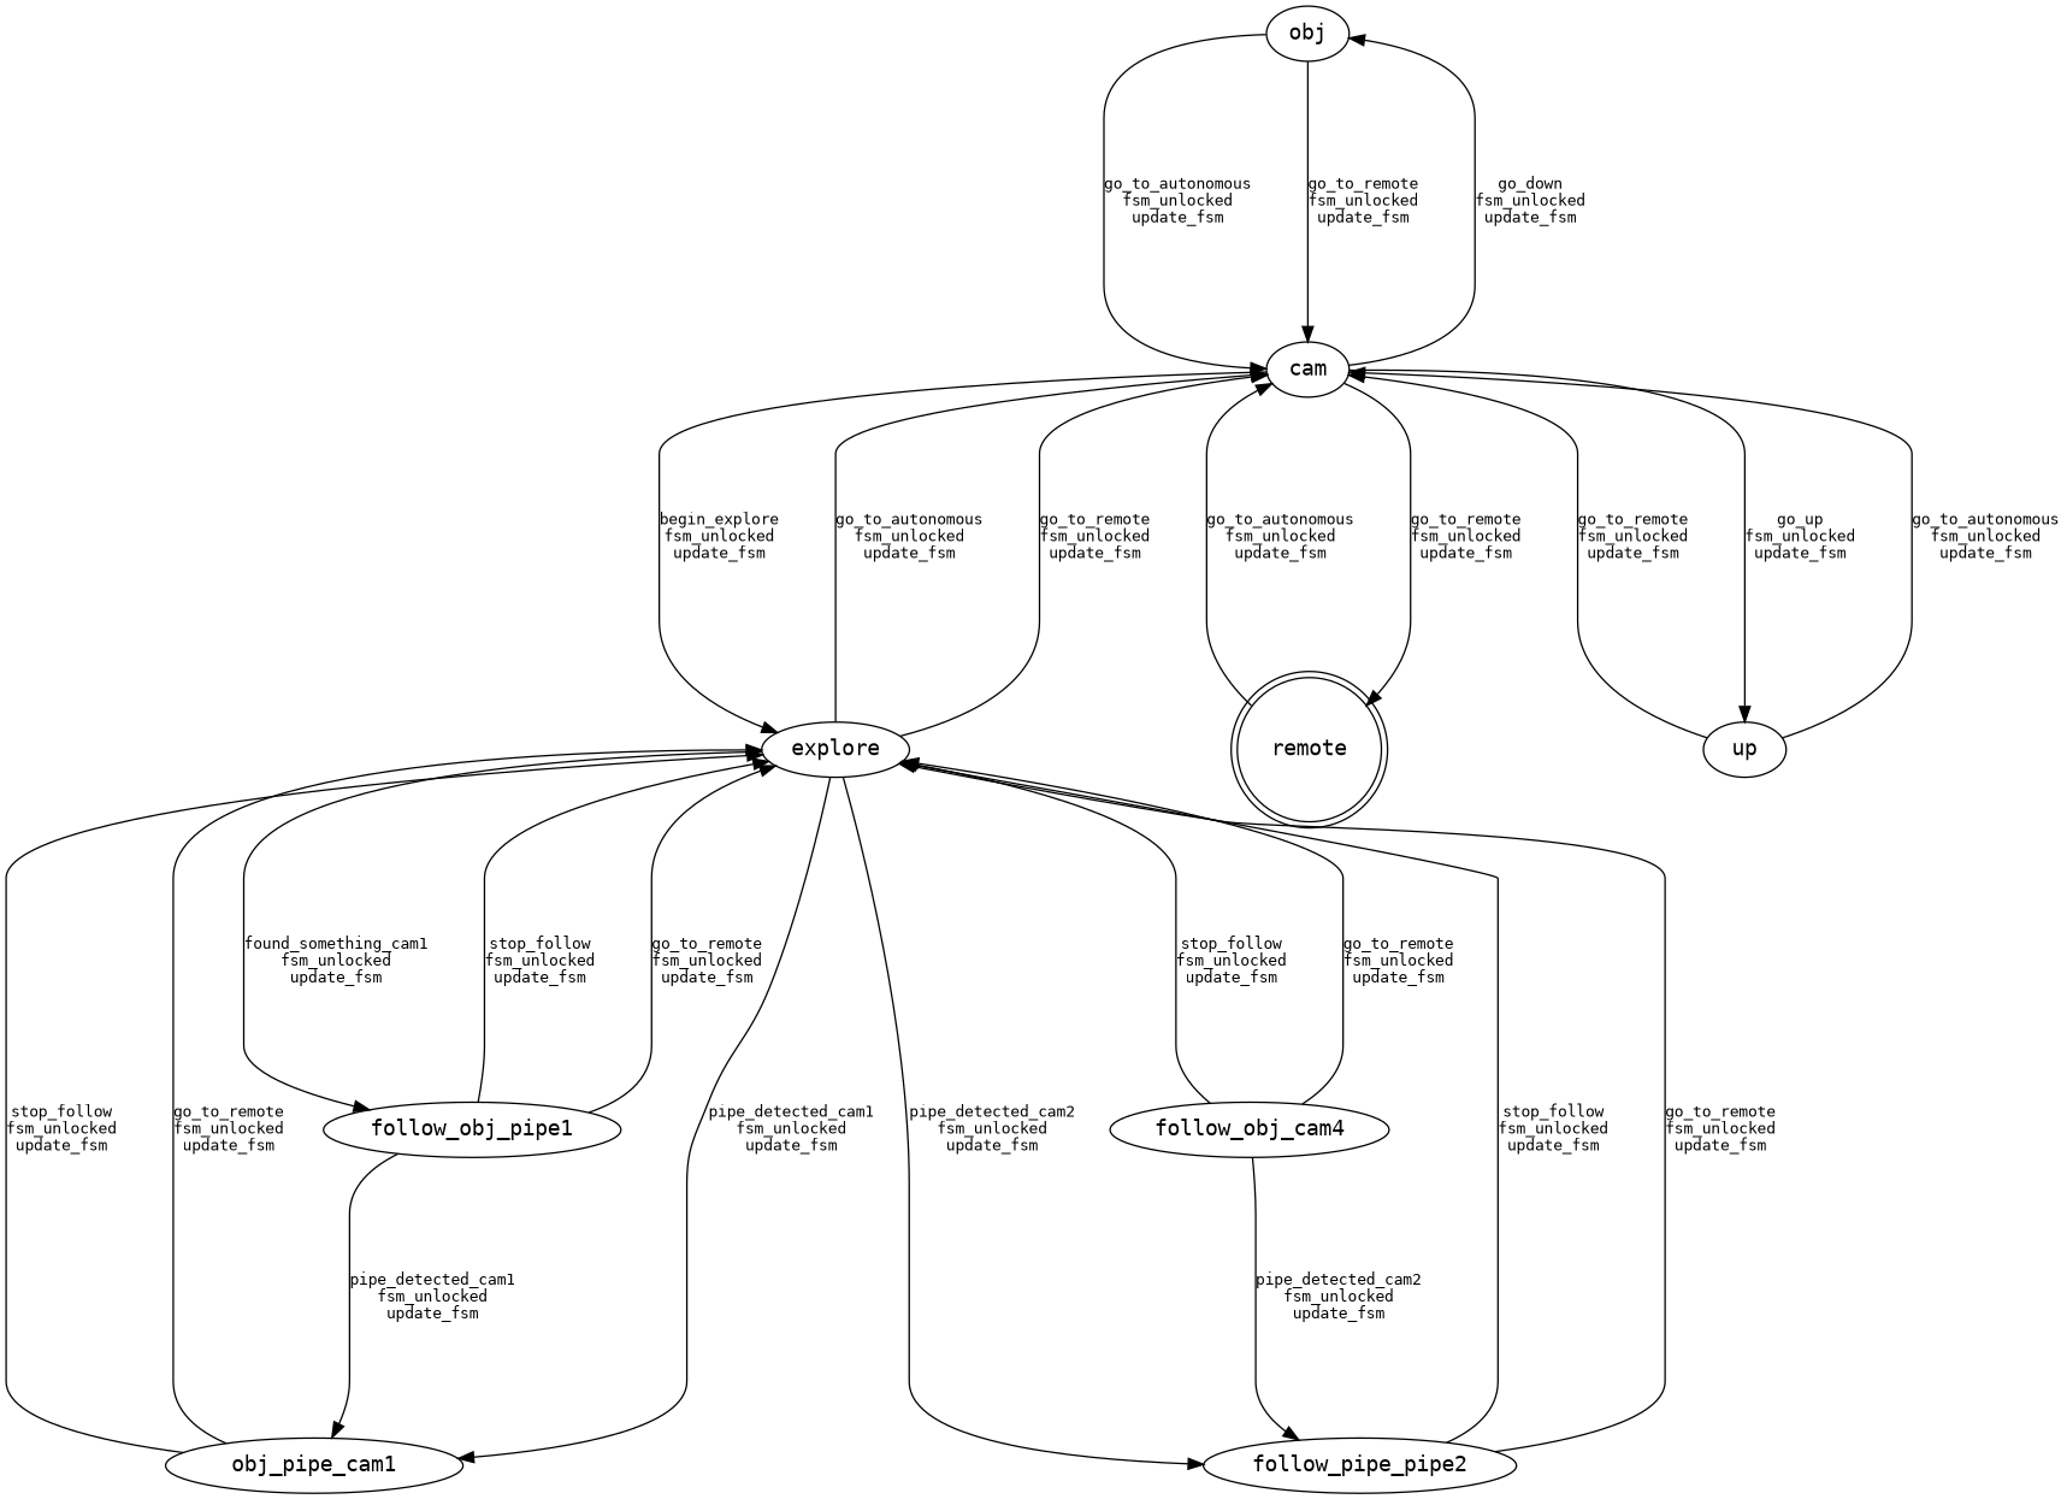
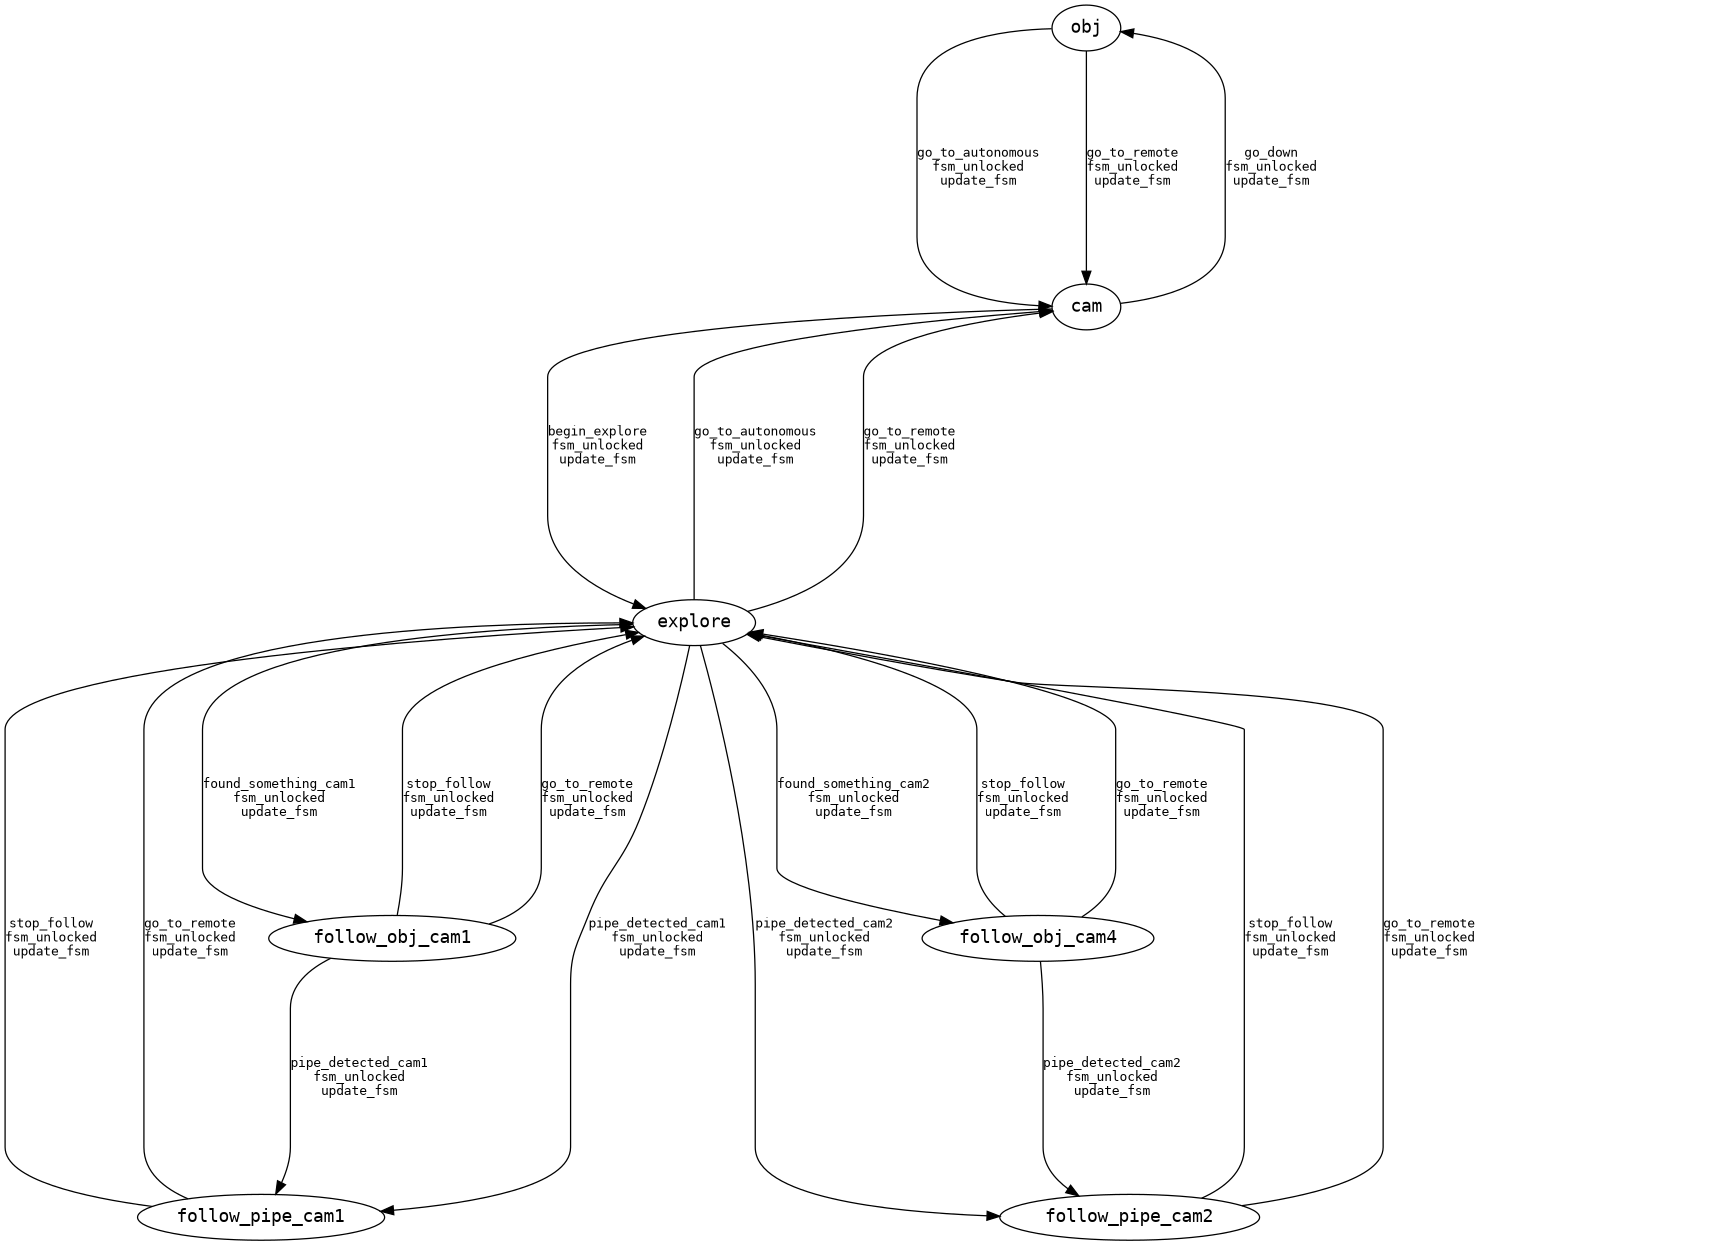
  digraph {
    fontname="DejaVu Sans Mono"
    node [fontname="DejaVu Sans Mono"]
    edge [fontname="DejaVu Sans Mono" fontsize=10 minlen=4]
    n1 [label=obj]
    n2 [label=cam]
    explore
-   remote [shape=doublecircle]
-   up
-   follow_obj_cam1 [label=follow_obj_pipe1]
+   follow_obj_cam1
    n7 [label=follow_obj_cam4]
-   follow_pipe_cam1 [label=obj_pipe_cam1]
-   follow_pipe_cam2 [label=follow_pipe_pipe2]
+   follow_pipe_cam1
+   follow_pipe_cam2
    n1 -> n2 [label="go_to_autonomous\nfsm_unlocked\nupdate_fsm"]
    n1 -> n2 [label="go_to_remote\nfsm_unlocked\nupdate_fsm"]
    n2 -> n1 [label="go_down\nfsm_unlocked\nupdate_fsm"]
    n2 -> explore [label="begin_explore\nfsm_unlocked\nupdate_fsm"]
-   n2 -> remote [label="go_to_remote\nfsm_unlocked\nupdate_fsm"]
-   n2 -> up [label="go_up\nfsm_unlocked\nupdate_fsm"]
    explore -> n2 [label="go_to_autonomous\nfsm_unlocked\nupdate_fsm"]
    explore -> n2 [label="go_to_remote\nfsm_unlocked\nupdate_fsm"]
    explore -> follow_obj_cam1 [label="found_something_cam1\nfsm_unlocked\nupdate_fsm"]
+   explore -> n7 [label="found_something_cam2\nfsm_unlocked\nupdate_fsm"]
    explore -> follow_pipe_cam1 [label="pipe_detected_cam1\nfsm_unlocked\nupdate_fsm"]
    explore -> follow_pipe_cam2 [label="pipe_detected_cam2\nfsm_unlocked\nupdate_fsm"]
-   remote -> n2 [label="go_to_autonomous\nfsm_unlocked\nupdate_fsm"]
-   up -> n2 [label="go_to_autonomous\nfsm_unlocked\nupdate_fsm"]
-   up -> n2 [label="go_to_remote\nfsm_unlocked\nupdate_fsm"]
    follow_obj_cam1 -> explore [label="stop_follow\nfsm_unlocked\nupdate_fsm"]
    follow_obj_cam1 -> explore [label="go_to_remote\nfsm_unlocked\nupdate_fsm"]
    follow_obj_cam1 -> follow_pipe_cam1 [label="pipe_detected_cam1\nfsm_unlocked\nupdate_fsm"]
    n7 -> explore [label="stop_follow\nfsm_unlocked\nupdate_fsm"]
    n7 -> explore [label="go_to_remote\nfsm_unlocked\nupdate_fsm"]
    n7 -> follow_pipe_cam2 [label="pipe_detected_cam2\nfsm_unlocked\nupdate_fsm"]
    follow_pipe_cam1 -> explore [label="stop_follow\nfsm_unlocked\nupdate_fsm"]
    follow_pipe_cam1 -> explore [label="go_to_remote\nfsm_unlocked\nupdate_fsm"]
    follow_pipe_cam2 -> explore [label="stop_follow\nfsm_unlocked\nupdate_fsm"]
    follow_pipe_cam2 -> explore [label="go_to_remote\nfsm_unlocked\nupdate_fsm"]
  }
